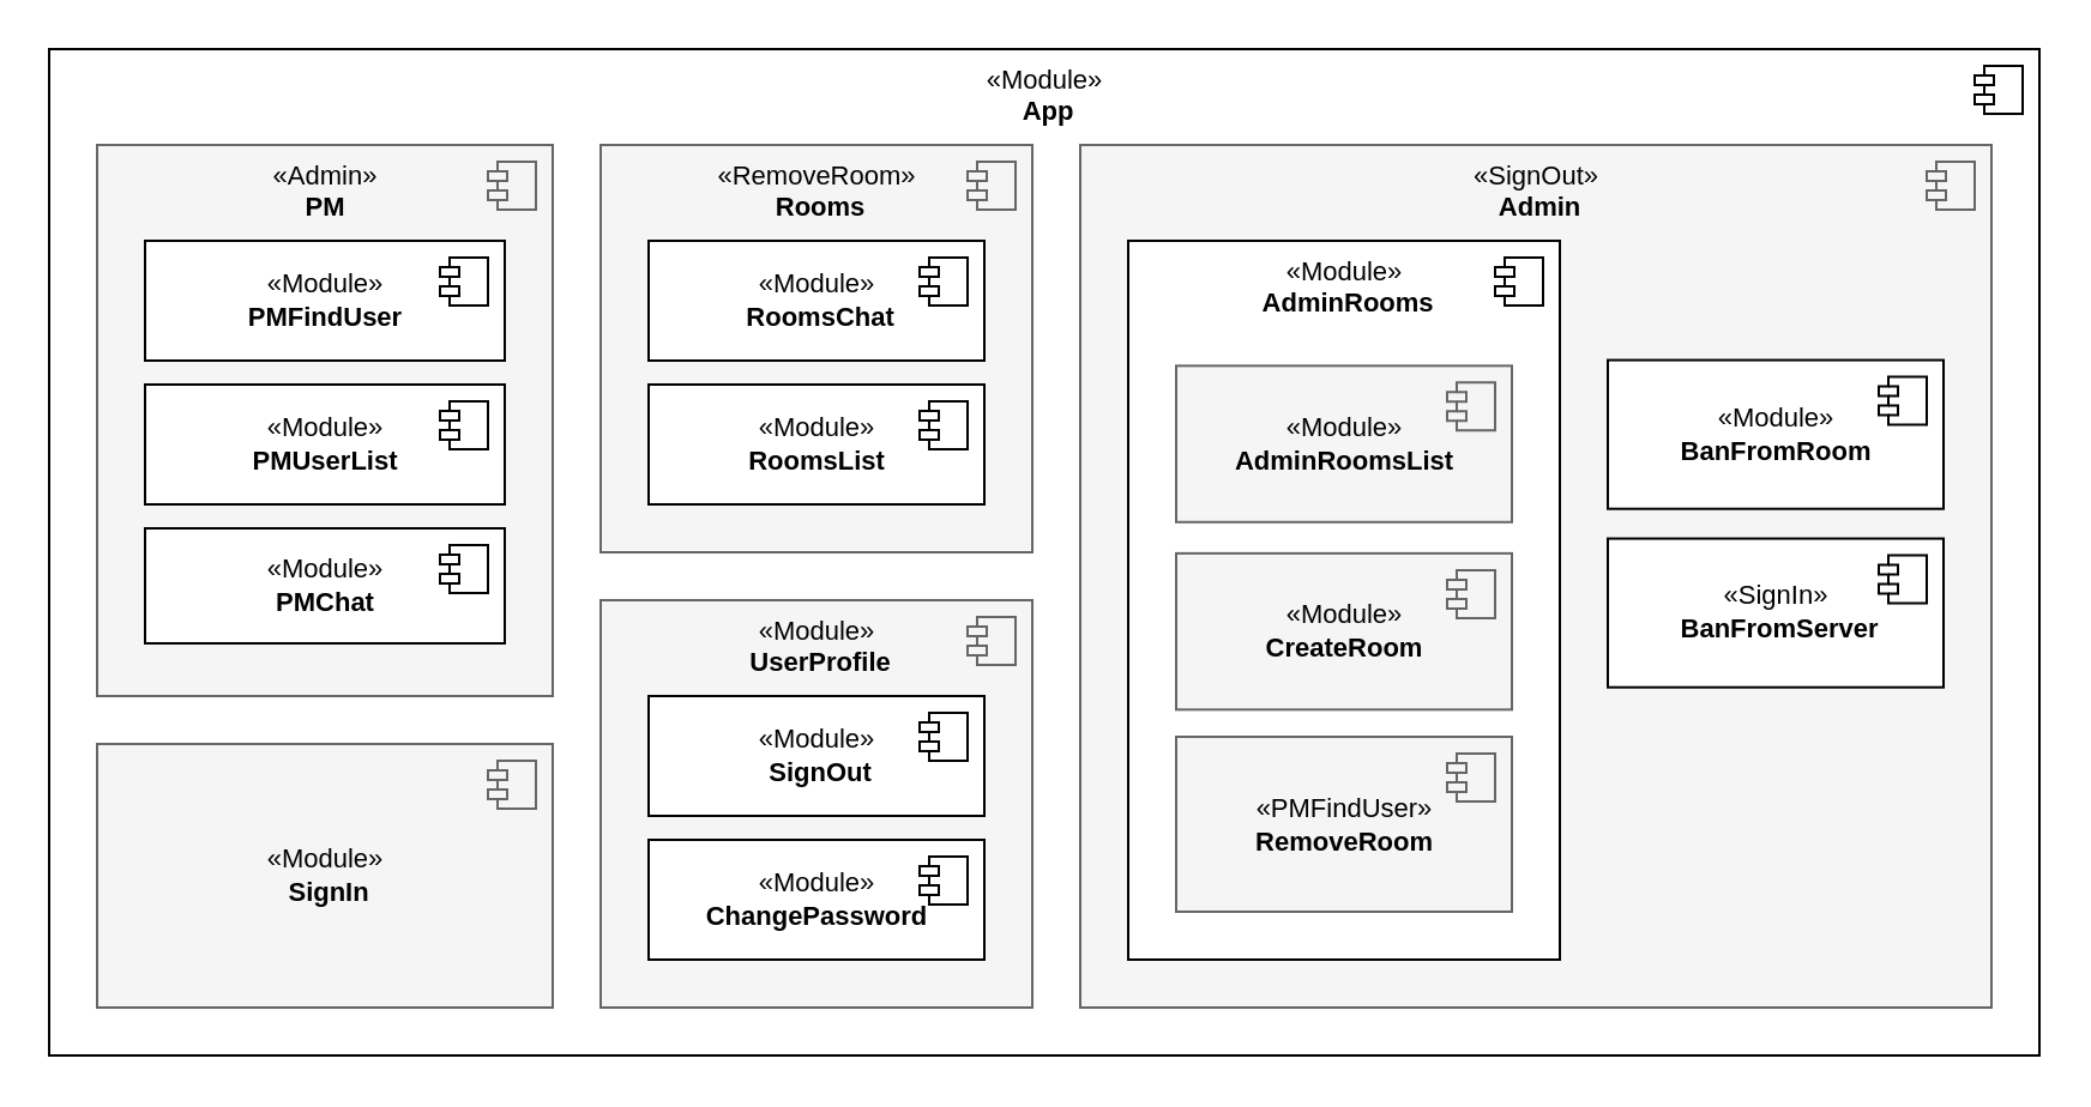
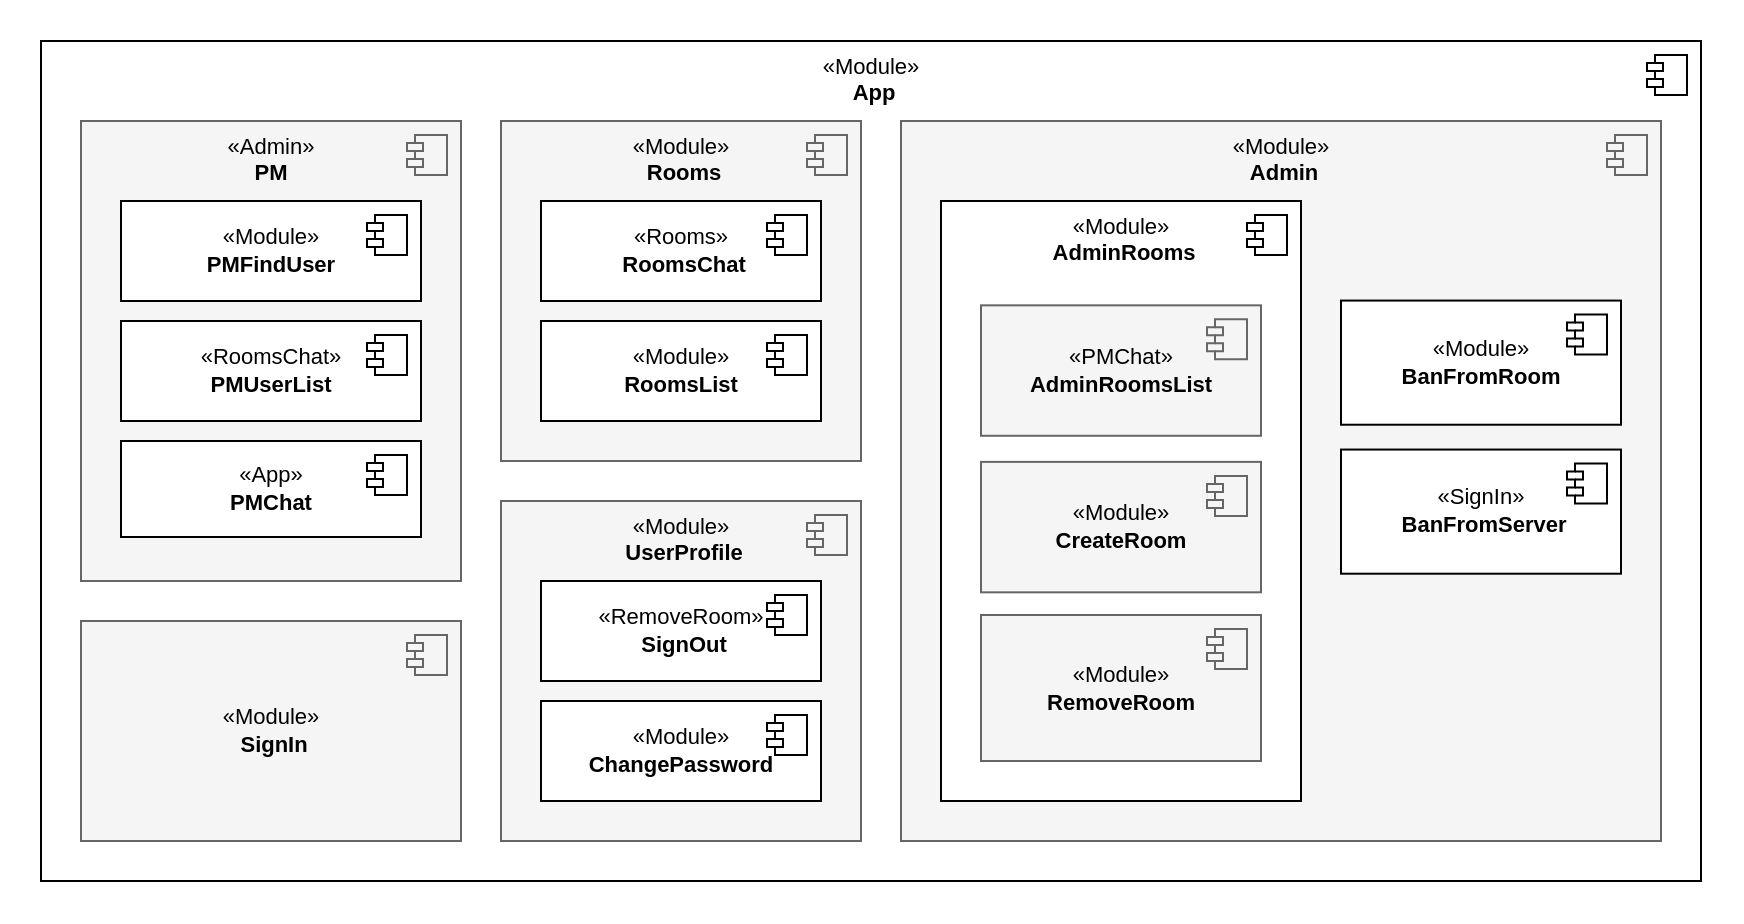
  <mxCell id="0" />
  <mxCell id="1" parent="0" />
  <mxCell id="2" value="«Module»&lt;br&gt;&lt;b&gt;&amp;nbsp;App&lt;/b&gt;" style="html=1;fontSize=11;align=center;verticalAlign=top;" parent="1" vertex="1"><mxGeometry x="20" y="20" width="830" height="420" as="geometry" /></mxCell>
  <mxCell id="3" value="" style="shape=component;jettyWidth=8;jettyHeight=4;" parent="2" vertex="1"><mxGeometry x="1" width="20" height="20" relative="1" as="geometry"><mxPoint x="-27" y="7" as="offset" /></mxGeometry></mxCell>
  <mxCell id="4" value="«Module»&lt;br&gt;&lt;b&gt;&amp;nbsp;UserProfile&lt;/b&gt;" style="html=1;fontSize=11;align=center;verticalAlign=top;fillColor=#f5f5f5;strokeColor=#666666;" parent="2" vertex="1"><mxGeometry x="230" y="230" width="180" height="170" as="geometry" /></mxCell>
  <mxCell id="5" value="" style="shape=component;jettyWidth=8;jettyHeight=4;fillColor=#f5f5f5;strokeColor=#666666;" parent="4" vertex="1"><mxGeometry x="1" width="20" height="20" relative="1" as="geometry"><mxPoint x="-27" y="7" as="offset" /></mxGeometry></mxCell>
- <mxCell id="6" value="«Module»&lt;br&gt;&lt;b&gt;&amp;nbsp;SignOut&lt;/b&gt;" style="html=1;fontSize=11;align=center;" parent="4" vertex="1"><mxGeometry x="20" y="40" width="140" height="50" as="geometry" /></mxCell>
+ <mxCell id="6" value="«RemoveRoom»&lt;br&gt;&lt;b&gt;&amp;nbsp;SignOut&lt;/b&gt;" style="html=1;fontSize=11;align=center;" parent="4" vertex="1"><mxGeometry x="20" y="40" width="140" height="50" as="geometry" /></mxCell>
  <mxCell id="7" value="" style="shape=component;jettyWidth=8;jettyHeight=4;" parent="6" vertex="1"><mxGeometry x="1" width="20" height="20" relative="1" as="geometry"><mxPoint x="-27" y="7" as="offset" /></mxGeometry></mxCell>
  <mxCell id="8" value="«Module»&lt;br&gt;&lt;b&gt;ChangePassword&lt;/b&gt;" style="html=1;fontSize=11;align=center;" parent="4" vertex="1"><mxGeometry x="20" y="100" width="140" height="50" as="geometry" /></mxCell>
  <mxCell id="9" value="" style="shape=component;jettyWidth=8;jettyHeight=4;" parent="8" vertex="1"><mxGeometry x="1" width="20" height="20" relative="1" as="geometry"><mxPoint x="-27" y="7" as="offset" /></mxGeometry></mxCell>
  <mxCell id="10" value="«Module»&lt;br&gt;&lt;b&gt;&amp;nbsp;SignIn&lt;/b&gt;" style="html=1;fontSize=11;align=center;fillColor=#f5f5f5;strokeColor=#666666;" parent="2" vertex="1"><mxGeometry x="20" y="290" width="190" height="110" as="geometry" /></mxCell>
  <mxCell id="11" value="" style="shape=component;jettyWidth=8;jettyHeight=4;fillColor=#f5f5f5;strokeColor=#666666;" parent="10" vertex="1"><mxGeometry x="1" width="20" height="20" relative="1" as="geometry"><mxPoint x="-27" y="7" as="offset" /></mxGeometry></mxCell>
- <mxCell id="12" value="«RemoveRoom»&lt;br&gt;&lt;b&gt;&amp;nbsp;Rooms&lt;/b&gt;" style="html=1;fontSize=11;align=center;verticalAlign=top;fillColor=#f5f5f5;strokeColor=#666666;" parent="1" vertex="1"><mxGeometry x="250" y="60" width="180" height="170" as="geometry" /></mxCell>
+ <mxCell id="12" value="«Module»&lt;br&gt;&lt;b&gt;&amp;nbsp;Rooms&lt;/b&gt;" style="html=1;fontSize=11;align=center;verticalAlign=top;fillColor=#f5f5f5;strokeColor=#666666;" parent="1" vertex="1"><mxGeometry x="250" y="60" width="180" height="170" as="geometry" /></mxCell>
  <mxCell id="13" value="" style="shape=component;jettyWidth=8;jettyHeight=4;fillColor=#f5f5f5;strokeColor=#666666;" parent="12" vertex="1"><mxGeometry x="1" width="20" height="20" relative="1" as="geometry"><mxPoint x="-27" y="7" as="offset" /></mxGeometry></mxCell>
- <mxCell id="14" value="«Module»&lt;br&gt;&lt;b&gt;&amp;nbsp;RoomsChat&lt;/b&gt;" style="html=1;fontSize=11;align=center;" parent="12" vertex="1"><mxGeometry x="20" y="40" width="140" height="50" as="geometry" /></mxCell>
+ <mxCell id="14" value="«Rooms»&lt;br&gt;&lt;b&gt;&amp;nbsp;RoomsChat&lt;/b&gt;" style="html=1;fontSize=11;align=center;" parent="12" vertex="1"><mxGeometry x="20" y="40" width="140" height="50" as="geometry" /></mxCell>
  <mxCell id="15" value="" style="shape=component;jettyWidth=8;jettyHeight=4;" parent="14" vertex="1"><mxGeometry x="1" width="20" height="20" relative="1" as="geometry"><mxPoint x="-27" y="7" as="offset" /></mxGeometry></mxCell>
  <mxCell id="16" value="«Module»&lt;br&gt;&lt;b&gt;RoomsList&lt;/b&gt;" style="html=1;fontSize=11;align=center;" parent="12" vertex="1"><mxGeometry x="20" y="100" width="140" height="50" as="geometry" /></mxCell>
  <mxCell id="17" value="" style="shape=component;jettyWidth=8;jettyHeight=4;" parent="16" vertex="1"><mxGeometry x="1" width="20" height="20" relative="1" as="geometry"><mxPoint x="-27" y="7" as="offset" /></mxGeometry></mxCell>
  <mxCell id="18" value="«Admin»&lt;br&gt;&lt;b&gt;PM&lt;/b&gt;" style="html=1;fontSize=11;align=center;verticalAlign=top;fillColor=#f5f5f5;strokeColor=#666666;" parent="1" vertex="1"><mxGeometry x="40" y="60" width="190" height="230" as="geometry" /></mxCell>
  <mxCell id="19" value="" style="shape=component;jettyWidth=8;jettyHeight=4;fillColor=#f5f5f5;strokeColor=#666666;" parent="18" vertex="1"><mxGeometry x="1" width="20" height="20" relative="1" as="geometry"><mxPoint x="-27" y="7" as="offset" /></mxGeometry></mxCell>
  <mxCell id="20" value="«Module»&lt;br&gt;&lt;b&gt;PMFindUser&lt;/b&gt;" style="html=1;fontSize=11;align=center;" parent="18" vertex="1"><mxGeometry x="20" y="40" width="150" height="50" as="geometry" /></mxCell>
  <mxCell id="21" value="" style="shape=component;jettyWidth=8;jettyHeight=4;" parent="20" vertex="1"><mxGeometry x="1" width="20" height="20" relative="1" as="geometry"><mxPoint x="-27" y="7" as="offset" /></mxGeometry></mxCell>
- <mxCell id="22" value="«Module»&lt;br&gt;&lt;b&gt;PMUserList&lt;/b&gt;" style="html=1;fontSize=11;align=center;" parent="18" vertex="1"><mxGeometry x="20" y="100" width="150" height="50" as="geometry" /></mxCell>
+ <mxCell id="22" value="«RoomsChat»&lt;br&gt;&lt;b&gt;PMUserList&lt;/b&gt;" style="html=1;fontSize=11;align=center;" parent="18" vertex="1"><mxGeometry x="20" y="100" width="150" height="50" as="geometry" /></mxCell>
  <mxCell id="23" value="" style="shape=component;jettyWidth=8;jettyHeight=4;" parent="22" vertex="1"><mxGeometry x="1" width="20" height="20" relative="1" as="geometry"><mxPoint x="-27" y="7" as="offset" /></mxGeometry></mxCell>
- <mxCell id="24" value="«Module»&lt;br&gt;&lt;b&gt;PMChat&lt;/b&gt;" style="html=1;fontSize=11;align=center;" parent="18" vertex="1"><mxGeometry x="20" y="160" width="150" height="48" as="geometry" /></mxCell>
+ <mxCell id="24" value="«App»&lt;br&gt;&lt;b&gt;PMChat&lt;/b&gt;" style="html=1;fontSize=11;align=center;" parent="18" vertex="1"><mxGeometry x="20" y="160" width="150" height="48" as="geometry" /></mxCell>
  <mxCell id="25" value="" style="shape=component;jettyWidth=8;jettyHeight=4;" parent="24" vertex="1"><mxGeometry x="1" width="20" height="20" relative="1" as="geometry"><mxPoint x="-27" y="7" as="offset" /></mxGeometry></mxCell>
- <mxCell id="26" value="«SignOut»&lt;br&gt;&lt;b&gt;&amp;nbsp;Admin&lt;/b&gt;" style="html=1;fontSize=11;align=center;verticalAlign=top;fillColor=#f5f5f5;strokeColor=#666666;" parent="1" vertex="1"><mxGeometry x="450" y="60" width="380" height="360" as="geometry" /></mxCell>
+ <mxCell id="26" value="«Module»&lt;br&gt;&lt;b&gt;&amp;nbsp;Admin&lt;/b&gt;" style="html=1;fontSize=11;align=center;verticalAlign=top;fillColor=#f5f5f5;strokeColor=#666666;" parent="1" vertex="1"><mxGeometry x="450" y="60" width="380" height="360" as="geometry" /></mxCell>
  <mxCell id="27" value="" style="shape=component;jettyWidth=8;jettyHeight=4;fillColor=#f5f5f5;strokeColor=#666666;" parent="26" vertex="1"><mxGeometry x="1" width="20" height="20" relative="1" as="geometry"><mxPoint x="-27" y="7" as="offset" /></mxGeometry></mxCell>
  <mxCell id="28" value="«Module»&lt;br&gt;&lt;b&gt;BanFromRoom&lt;/b&gt;" style="html=1;fontSize=11;align=center;" parent="26" vertex="1"><mxGeometry x="220" y="89.793" width="140" height="62.069" as="geometry" /></mxCell>
  <mxCell id="29" value="" style="shape=component;jettyWidth=8;jettyHeight=4;" parent="28" vertex="1"><mxGeometry x="1" width="20" height="20" relative="1" as="geometry"><mxPoint x="-27" y="7" as="offset" /></mxGeometry></mxCell>
  <mxCell id="30" value="«SignIn»&lt;br&gt;&lt;b&gt;&amp;nbsp;BanFromServer&lt;/b&gt;" style="html=1;fontSize=11;align=center;" parent="26" vertex="1"><mxGeometry x="220" y="164.276" width="140" height="62.069" as="geometry" /></mxCell>
  <mxCell id="31" value="" style="shape=component;jettyWidth=8;jettyHeight=4;" parent="30" vertex="1"><mxGeometry x="1" width="20" height="20" relative="1" as="geometry"><mxPoint x="-27" y="7" as="offset" /></mxGeometry></mxCell>
  <mxCell id="32" value="«Module»&lt;br&gt;&lt;b&gt;&amp;nbsp;AdminRooms&lt;/b&gt;" style="html=1;fontSize=11;align=center;verticalAlign=top;" parent="26" vertex="1"><mxGeometry x="20" y="40" width="180" height="300" as="geometry" /></mxCell>
  <mxCell id="33" value="" style="shape=component;jettyWidth=8;jettyHeight=4;" parent="32" vertex="1"><mxGeometry x="1" width="20" height="20" relative="1" as="geometry"><mxPoint x="-27" y="7" as="offset" /></mxGeometry></mxCell>
- <mxCell id="34" value="«Module»&lt;br&gt;&lt;b&gt;AdminRoomsList&lt;/b&gt;" style="html=1;fontSize=11;align=center;fillColor=#f5f5f5;strokeColor=#666666;" parent="32" vertex="1"><mxGeometry x="20" y="52.174" width="140" height="65.217" as="geometry" /></mxCell>
+ <mxCell id="34" value="«PMChat»&lt;br&gt;&lt;b&gt;AdminRoomsList&lt;/b&gt;" style="html=1;fontSize=11;align=center;fillColor=#f5f5f5;strokeColor=#666666;" parent="32" vertex="1"><mxGeometry x="20" y="52.174" width="140" height="65.217" as="geometry" /></mxCell>
  <mxCell id="35" value="" style="shape=component;jettyWidth=8;jettyHeight=4;fillColor=#f5f5f5;strokeColor=#666666;" parent="34" vertex="1"><mxGeometry x="1" width="20" height="20" relative="1" as="geometry"><mxPoint x="-27" y="7" as="offset" /></mxGeometry></mxCell>
  <mxCell id="36" value="«Module»&lt;br&gt;&lt;b&gt;CreateRoom&lt;/b&gt;" style="html=1;fontSize=11;align=center;fillColor=#f5f5f5;strokeColor=#666666;" parent="32" vertex="1"><mxGeometry x="20" y="130.435" width="140" height="65.217" as="geometry" /></mxCell>
  <mxCell id="37" value="" style="shape=component;jettyWidth=8;jettyHeight=4;fillColor=#f5f5f5;strokeColor=#666666;" parent="36" vertex="1"><mxGeometry x="1" width="20" height="20" relative="1" as="geometry"><mxPoint x="-27" y="7" as="offset" /></mxGeometry></mxCell>
- <mxCell id="38" value="«PMFindUser»&lt;br&gt;&lt;b&gt;RemoveRoom&lt;/b&gt;" style="html=1;fontSize=11;align=center;fillColor=#f5f5f5;strokeColor=#666666;" parent="32" vertex="1"><mxGeometry x="20" y="207" width="140" height="73" as="geometry" /></mxCell>
+ <mxCell id="38" value="«Module»&lt;br&gt;&lt;b&gt;RemoveRoom&lt;/b&gt;" style="html=1;fontSize=11;align=center;fillColor=#f5f5f5;strokeColor=#666666;" parent="32" vertex="1"><mxGeometry x="20" y="207" width="140" height="73" as="geometry" /></mxCell>
  <mxCell id="39" value="" style="shape=component;jettyWidth=8;jettyHeight=4;fillColor=#f5f5f5;strokeColor=#666666;" parent="38" vertex="1"><mxGeometry x="1" width="20" height="20" relative="1" as="geometry"><mxPoint x="-27" y="7" as="offset" /></mxGeometry></mxCell>
